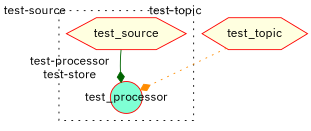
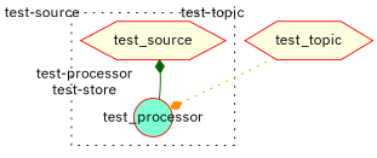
  digraph {
    fontname="IBM Plex Sans"
    node [color=red fillcolor=lightyellow fontname="IBM Plex Sans" shape=hexagon style=filled]
    edge [arrowhead=diamond fontname="IBM Plex Sans"]
    test_source [xlabel="test-source"]
    test_processor [fillcolor=aquamarine fixedsize=true shape=circle xlabel="test-processor\ntest-store"]
    test_topic [xlabel="test-topic"]
    subgraph cluster_1 {
      style=dotted
      test_source
      test_processor
    }
-   test_source -> test_processor [color=darkgreen style=solid]
+   test_processor -> test_source [color=darkgreen style=solid]
    test_topic -> test_processor [color=darkorange style=dotted]
  }
